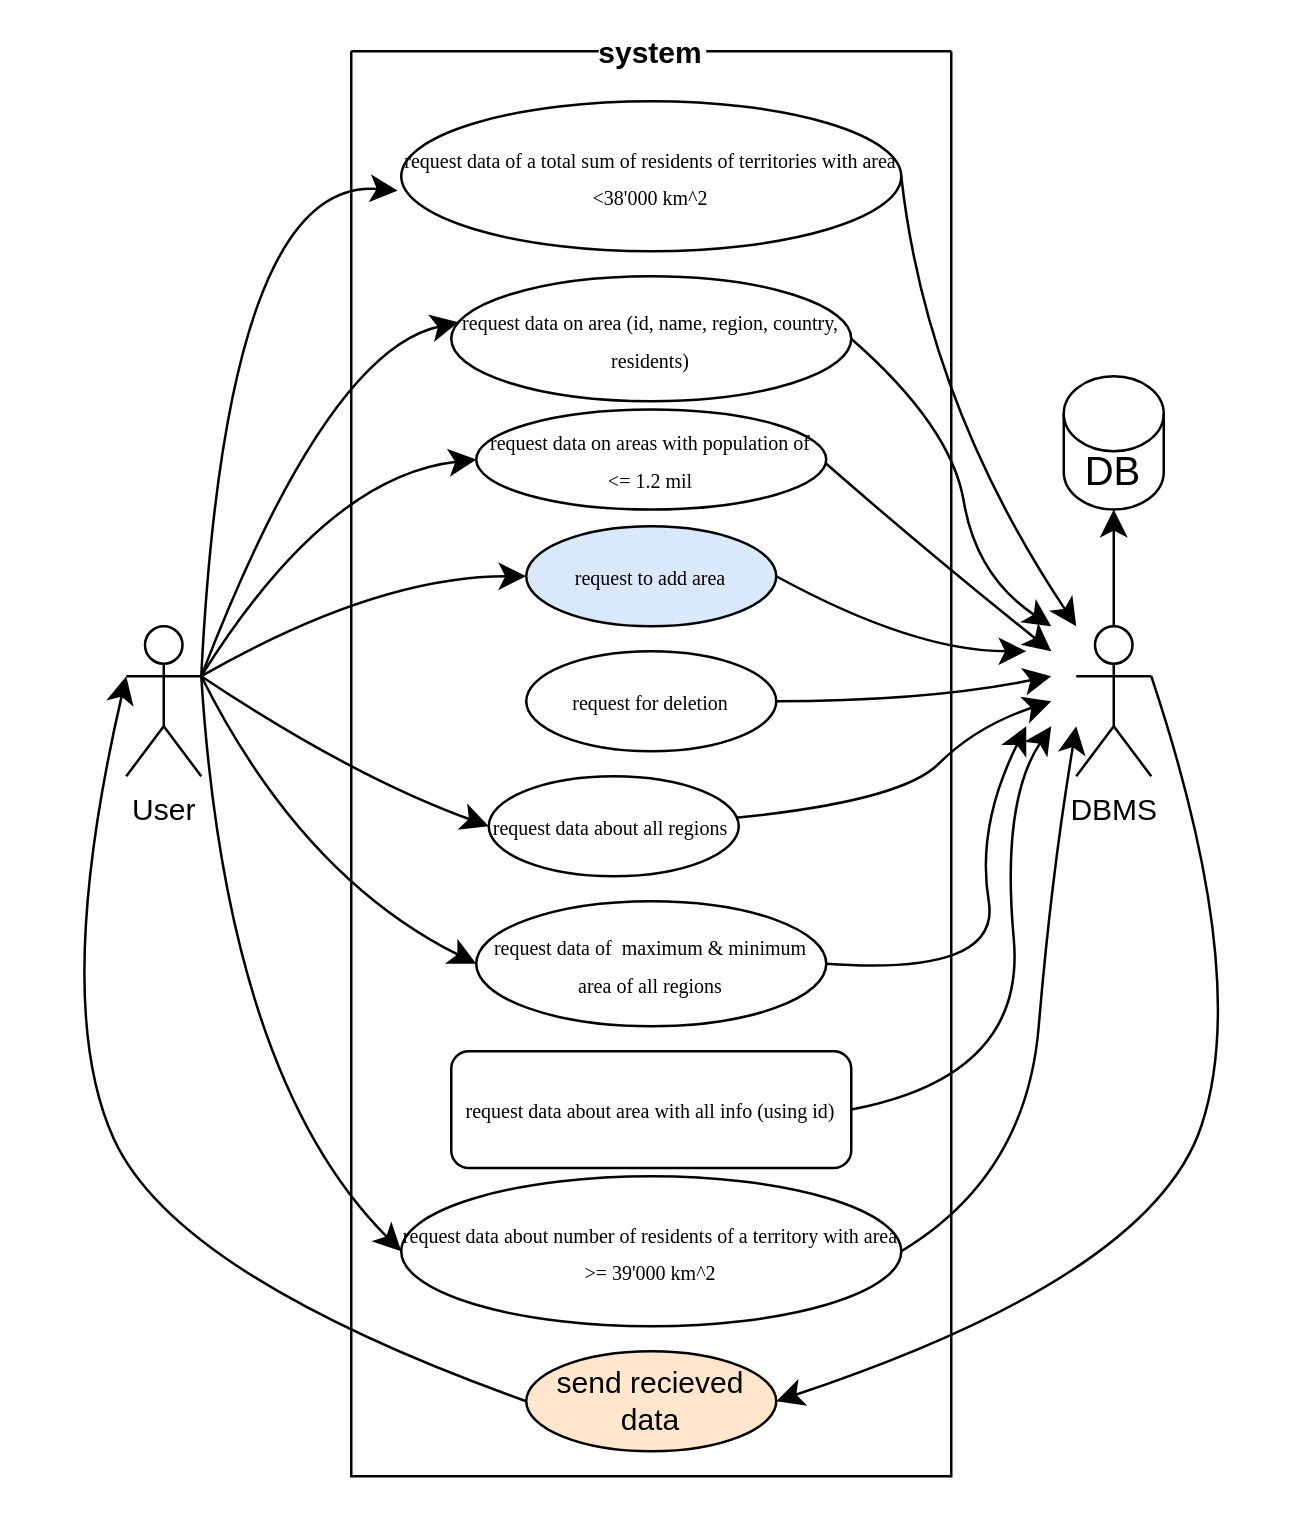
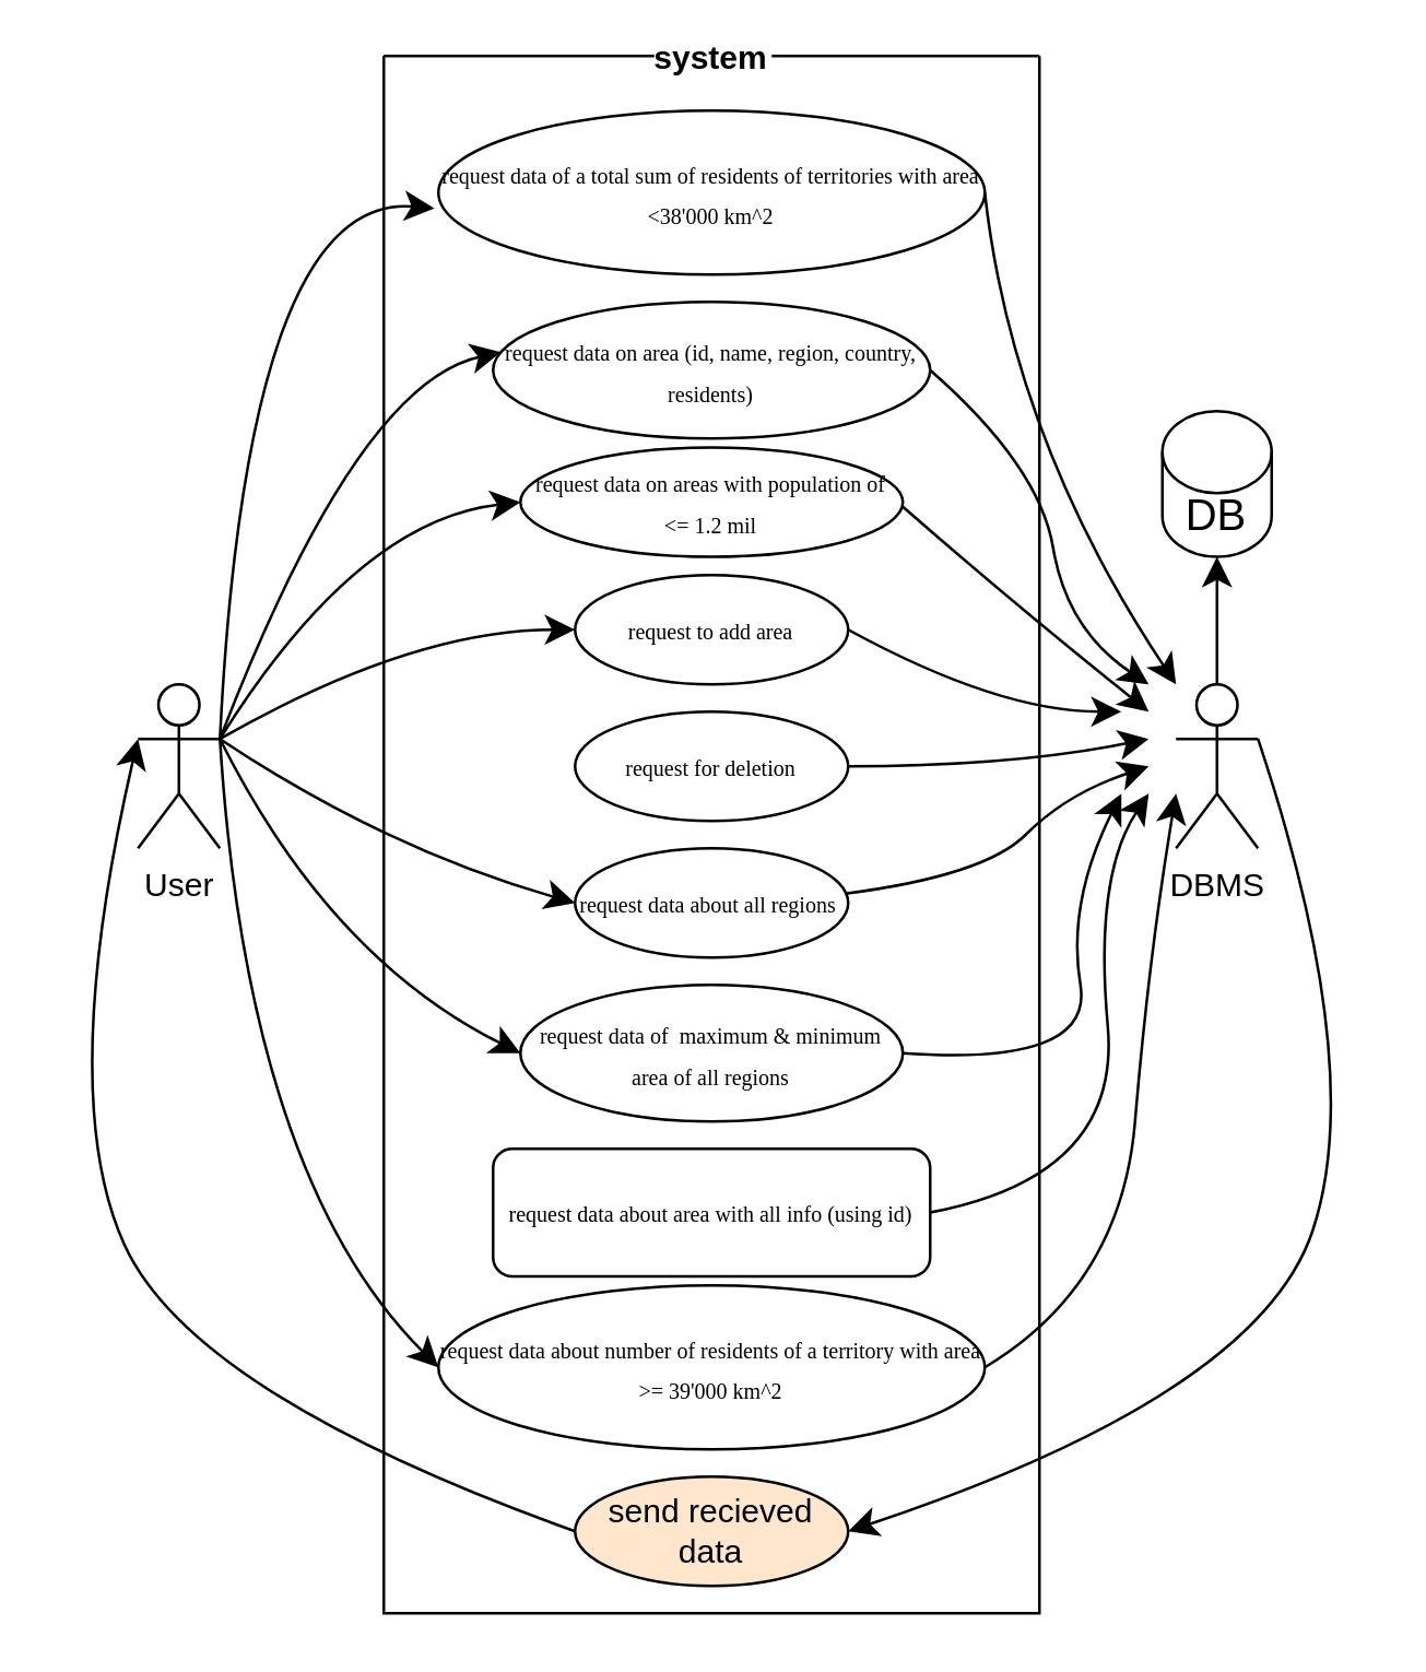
  <mxCell id="0" />
  <mxCell id="1" parent="0" />
  <mxCell id="2" style="edgeStyle=none;curved=1;rounded=0;orthogonalLoop=1;jettySize=auto;html=1;exitX=1;exitY=0.333;exitDx=0;exitDy=0;exitPerimeter=0;fontSize=12;startSize=8;endSize=8;entryX=0;entryY=0.5;entryDx=0;entryDy=0;" edge="1" parent="1" source="7" target="17"><mxGeometry relative="1" as="geometry"><Array as="points"><mxPoint x="130" y="190" /></Array></mxGeometry></mxCell>
  <mxCell id="3" style="edgeStyle=none;curved=1;rounded=0;orthogonalLoop=1;jettySize=auto;html=1;exitX=1;exitY=0.333;exitDx=0;exitDy=0;exitPerimeter=0;entryX=0;entryY=0.5;entryDx=0;entryDy=0;fontSize=12;startSize=8;endSize=8;" edge="1" parent="1" source="7" target="18"><mxGeometry relative="1" as="geometry"><Array as="points"><mxPoint x="150" y="230" /></Array></mxGeometry></mxCell>
  <mxCell id="4" style="edgeStyle=none;curved=1;rounded=0;orthogonalLoop=1;jettySize=auto;html=1;exitX=1;exitY=0.333;exitDx=0;exitDy=0;exitPerimeter=0;entryX=0;entryY=0.5;entryDx=0;entryDy=0;fontSize=12;startSize=8;endSize=8;" edge="1" parent="1" source="7" target="21"><mxGeometry relative="1" as="geometry"><Array as="points"><mxPoint x="140" y="310" /></Array></mxGeometry></mxCell>
  <mxCell id="5" style="edgeStyle=none;curved=1;rounded=0;orthogonalLoop=1;jettySize=auto;html=1;exitX=1;exitY=0.333;exitDx=0;exitDy=0;exitPerimeter=0;entryX=0;entryY=0.5;entryDx=0;entryDy=0;fontSize=12;startSize=8;endSize=8;" edge="1" parent="1" source="7" target="22"><mxGeometry relative="1" as="geometry"><Array as="points"><mxPoint x="120" y="350" /></Array></mxGeometry></mxCell>
  <mxCell id="6" style="edgeStyle=none;curved=1;rounded=0;orthogonalLoop=1;jettySize=auto;html=1;exitX=1;exitY=0.333;exitDx=0;exitDy=0;exitPerimeter=0;entryX=0;entryY=0.5;entryDx=0;entryDy=0;fontSize=12;startSize=8;endSize=8;" edge="1" parent="1" source="7" target="20"><mxGeometry relative="1" as="geometry"><Array as="points"><mxPoint x="90" y="430" /></Array></mxGeometry></mxCell>
  <mxCell id="7" value="User" style="shape=umlActor;verticalLabelPosition=bottom;verticalAlign=top;html=1;outlineConnect=0;" vertex="1" parent="1"><mxGeometry x="50" y="250" width="30" height="60" as="geometry" /></mxCell>
  <mxCell id="8" style="edgeStyle=none;curved=1;rounded=0;orthogonalLoop=1;jettySize=auto;html=1;entryX=0.5;entryY=1;entryDx=0;entryDy=0;fontSize=12;startSize=8;endSize=8;" edge="1" parent="1" source="10" target="12"><mxGeometry relative="1" as="geometry" /></mxCell>
  <mxCell id="9" style="edgeStyle=none;curved=1;rounded=0;orthogonalLoop=1;jettySize=auto;html=1;entryX=1;entryY=0.5;entryDx=0;entryDy=0;fontSize=12;startSize=8;endSize=8;exitX=1;exitY=0.333;exitDx=0;exitDy=0;exitPerimeter=0;" edge="1" parent="1" source="10" target="13"><mxGeometry relative="1" as="geometry"><Array as="points"><mxPoint x="500" y="390" /><mxPoint x="460" y="510" /></Array></mxGeometry></mxCell>
  <mxCell id="10" value="DBMS" style="shape=umlActor;verticalLabelPosition=bottom;verticalAlign=top;html=1;outlineConnect=0;" vertex="1" parent="1"><mxGeometry x="430" y="250" width="30" height="60" as="geometry" /></mxCell>
  <mxCell id="11" value="" style="shape=cylinder3;whiteSpace=wrap;html=1;boundedLbl=1;backgroundOutline=1;size=15;" vertex="1" parent="1"><mxGeometry x="425" y="150" width="40" height="53.33" as="geometry" /></mxCell>
  <mxCell id="12" value="DB" style="text;html=1;align=center;verticalAlign=middle;whiteSpace=wrap;rounded=0;fontSize=16;" vertex="1" parent="1"><mxGeometry x="415" y="173.33" width="60" height="30" as="geometry" /></mxCell>
  <mxCell id="13" value="send recieved data" style="ellipse;whiteSpace=wrap;html=1;align=center;newEdgeStyle={&quot;edgeStyle&quot;:&quot;entityRelationEdgeStyle&quot;,&quot;startArrow&quot;:&quot;none&quot;,&quot;endArrow&quot;:&quot;none&quot;,&quot;segment&quot;:10,&quot;curved&quot;:1,&quot;sourcePerimeterSpacing&quot;:0,&quot;targetPerimeterSpacing&quot;:0};treeFolding=1;treeMoving=1;fillColor=#ffe6cc;" vertex="1" parent="1"><mxGeometry x="210" y="540" width="100" height="40" as="geometry" /></mxCell>
  <mxCell id="14" style="edgeStyle=none;curved=1;rounded=0;orthogonalLoop=1;jettySize=auto;html=1;fontSize=12;startSize=8;endSize=8;exitX=0;exitY=0.5;exitDx=0;exitDy=0;entryX=0;entryY=0.333;entryDx=0;entryDy=0;entryPerimeter=0;" edge="1" parent="1" source="13" target="7"><mxGeometry relative="1" as="geometry"><mxPoint x="189" y="240" as="sourcePoint" /><mxPoint x="60" y="440" as="targetPoint" /><Array as="points"><mxPoint x="70" y="510" /><mxPoint y="400" x="20" /></Array></mxGeometry></mxCell>
  <mxCell id="15" value="&lt;span style=&quot;font-family: Verdana; font-size: 8px;&quot;&gt;request data on area (id, name, region, country, residents)&lt;/span&gt;" style="ellipse;whiteSpace=wrap;html=1;align=center;newEdgeStyle={&quot;edgeStyle&quot;:&quot;entityRelationEdgeStyle&quot;,&quot;startArrow&quot;:&quot;none&quot;,&quot;endArrow&quot;:&quot;none&quot;,&quot;segment&quot;:10,&quot;curved&quot;:1,&quot;sourcePerimeterSpacing&quot;:0,&quot;targetPerimeterSpacing&quot;:0};treeFolding=1;treeMoving=1;" vertex="1" parent="1"><mxGeometry x="180" y="110" width="160" height="50" as="geometry" /></mxCell>
  <mxCell id="16" value="&lt;span style=&quot;font-family: Verdana; font-size: 8px;&quot;&gt;request for deletion&lt;/span&gt;" style="ellipse;whiteSpace=wrap;html=1;align=center;newEdgeStyle={&quot;edgeStyle&quot;:&quot;entityRelationEdgeStyle&quot;,&quot;startArrow&quot;:&quot;none&quot;,&quot;endArrow&quot;:&quot;none&quot;,&quot;segment&quot;:10,&quot;curved&quot;:1,&quot;sourcePerimeterSpacing&quot;:0,&quot;targetPerimeterSpacing&quot;:0};treeFolding=1;treeMoving=1;" vertex="1" parent="1"><mxGeometry x="210" y="260" width="100" height="40" as="geometry" /></mxCell>
  <mxCell id="17" value="&lt;span style=&quot;font-family: Verdana; font-size: 8px;&quot;&gt;request data on areas with population of &amp;lt;= 1.2 mil&lt;/span&gt;" style="ellipse;whiteSpace=wrap;html=1;align=center;newEdgeStyle={&quot;edgeStyle&quot;:&quot;entityRelationEdgeStyle&quot;,&quot;startArrow&quot;:&quot;none&quot;,&quot;endArrow&quot;:&quot;none&quot;,&quot;segment&quot;:10,&quot;curved&quot;:1,&quot;sourcePerimeterSpacing&quot;:0,&quot;targetPerimeterSpacing&quot;:0};treeFolding=1;treeMoving=1;" vertex="1" parent="1"><mxGeometry x="190" y="163.33" width="140" height="40" as="geometry" /></mxCell>
- <mxCell id="18" value="&lt;span style=&quot;font-family: Verdana; font-size: 8px;&quot;&gt;request to add area&lt;/span&gt;" style="ellipse;whiteSpace=wrap;html=1;align=center;newEdgeStyle={&quot;edgeStyle&quot;:&quot;entityRelationEdgeStyle&quot;,&quot;startArrow&quot;:&quot;none&quot;,&quot;endArrow&quot;:&quot;none&quot;,&quot;segment&quot;:10,&quot;curved&quot;:1,&quot;sourcePerimeterSpacing&quot;:0,&quot;targetPerimeterSpacing&quot;:0};treeFolding=1;treeMoving=1;fillColor=#dae8fc;" vertex="1" parent="1"><mxGeometry x="210" y="210" width="100" height="40" as="geometry" /></mxCell>
+ <mxCell id="18" value="&lt;span style=&quot;font-family: Verdana; font-size: 8px;&quot;&gt;request to add area&lt;/span&gt;" style="ellipse;whiteSpace=wrap;html=1;align=center;newEdgeStyle={&quot;edgeStyle&quot;:&quot;entityRelationEdgeStyle&quot;,&quot;startArrow&quot;:&quot;none&quot;,&quot;endArrow&quot;:&quot;none&quot;,&quot;segment&quot;:10,&quot;curved&quot;:1,&quot;sourcePerimeterSpacing&quot;:0,&quot;targetPerimeterSpacing&quot;:0};treeFolding=1;treeMoving=1;" vertex="1" parent="1"><mxGeometry x="210" y="210" width="100" height="40" as="geometry" /></mxCell>
  <mxCell id="19" value="&lt;span style=&quot;font-family: Verdana; font-size: 8px;&quot;&gt;request data of a total sum of residents&amp;nbsp;of territories with area &amp;lt;38'000 km^2&lt;/span&gt;" style="ellipse;whiteSpace=wrap;html=1;align=center;newEdgeStyle={&quot;edgeStyle&quot;:&quot;entityRelationEdgeStyle&quot;,&quot;startArrow&quot;:&quot;none&quot;,&quot;endArrow&quot;:&quot;none&quot;,&quot;segment&quot;:10,&quot;curved&quot;:1,&quot;sourcePerimeterSpacing&quot;:0,&quot;targetPerimeterSpacing&quot;:0};treeFolding=1;treeMoving=1;" vertex="1" parent="1"><mxGeometry x="160" y="40" width="200" height="60" as="geometry" /></mxCell>
  <mxCell id="20" value="&lt;span style=&quot;font-family: Verdana; font-size: 8px;&quot;&gt;request data about number of residents&amp;nbsp;of a territory with area &amp;gt;= 39'000 km^2&lt;/span&gt;" style="ellipse;whiteSpace=wrap;html=1;align=center;newEdgeStyle={&quot;edgeStyle&quot;:&quot;entityRelationEdgeStyle&quot;,&quot;startArrow&quot;:&quot;none&quot;,&quot;endArrow&quot;:&quot;none&quot;,&quot;segment&quot;:10,&quot;curved&quot;:1,&quot;sourcePerimeterSpacing&quot;:0,&quot;targetPerimeterSpacing&quot;:0};treeFolding=1;treeMoving=1;" vertex="1" parent="1"><mxGeometry x="160" y="470" width="200" height="60" as="geometry" /></mxCell>
- <mxCell id="21" value="&lt;span style=&quot;font-family: Verdana; font-size: 8px;&quot;&gt;request data about all regions&amp;nbsp;&lt;/span&gt;" style="ellipse;whiteSpace=wrap;html=1;align=center;newEdgeStyle={&quot;edgeStyle&quot;:&quot;entityRelationEdgeStyle&quot;,&quot;startArrow&quot;:&quot;none&quot;,&quot;endArrow&quot;:&quot;none&quot;,&quot;segment&quot;:10,&quot;curved&quot;:1,&quot;sourcePerimeterSpacing&quot;:0,&quot;targetPerimeterSpacing&quot;:0};treeFolding=1;treeMoving=1;" vertex="1" parent="1"><mxGeometry x="195" y="310" width="100" height="40" as="geometry" /></mxCell>
+ <mxCell id="21" value="&lt;span style=&quot;font-family: Verdana; font-size: 8px;&quot;&gt;request data about all regions&amp;nbsp;&lt;/span&gt;" style="ellipse;whiteSpace=wrap;html=1;align=center;newEdgeStyle={&quot;edgeStyle&quot;:&quot;entityRelationEdgeStyle&quot;,&quot;startArrow&quot;:&quot;none&quot;,&quot;endArrow&quot;:&quot;none&quot;,&quot;segment&quot;:10,&quot;curved&quot;:1,&quot;sourcePerimeterSpacing&quot;:0,&quot;targetPerimeterSpacing&quot;:0};treeFolding=1;treeMoving=1;" vertex="1" parent="1"><mxGeometry x="210" y="310" width="100" height="40" as="geometry" /></mxCell>
  <mxCell id="22" value="&lt;span style=&quot;font-family: Verdana; font-size: 8px;&quot;&gt;request data of&amp;nbsp; maximum &amp;amp; minimum area of all regions&lt;/span&gt;" style="ellipse;whiteSpace=wrap;html=1;align=center;newEdgeStyle={&quot;edgeStyle&quot;:&quot;entityRelationEdgeStyle&quot;,&quot;startArrow&quot;:&quot;none&quot;,&quot;endArrow&quot;:&quot;none&quot;,&quot;segment&quot;:10,&quot;curved&quot;:1,&quot;sourcePerimeterSpacing&quot;:0,&quot;targetPerimeterSpacing&quot;:0};treeFolding=1;treeMoving=1;" vertex="1" parent="1"><mxGeometry x="190" y="360" width="140" height="50" as="geometry" /></mxCell>
  <mxCell id="23" value="&lt;span style=&quot;font-family: Verdana; font-size: 8px;&quot;&gt;request data about area with all info (using id)&lt;/span&gt;" style="whiteSpace=wrap;html=1;align=center;newEdgeStyle={&quot;edgeStyle&quot;:&quot;entityRelationEdgeStyle&quot;,&quot;startArrow&quot;:&quot;none&quot;,&quot;endArrow&quot;:&quot;none&quot;,&quot;segment&quot;:10,&quot;curved&quot;:1,&quot;sourcePerimeterSpacing&quot;:0,&quot;targetPerimeterSpacing&quot;:0};treeFolding=1;treeMoving=1;rounded=1;" vertex="1" parent="1"><mxGeometry x="180" y="420" width="160" height="46.67" as="geometry" /></mxCell>
  <mxCell id="24" value="system" style="swimlane;startSize=0;labelBackgroundColor=default;" vertex="1" parent="1"><mxGeometry x="140" y="20" width="240" height="570" as="geometry" /></mxCell>
  <mxCell id="25" style="edgeStyle=none;curved=1;rounded=0;orthogonalLoop=1;jettySize=auto;html=1;exitX=1;exitY=0.5;exitDx=0;exitDy=0;fontSize=12;startSize=8;endSize=8;" edge="1" parent="24"><mxGeometry relative="1" as="geometry"><mxPoint x="190" y="165" as="sourcePoint" /><mxPoint x="280" y="240" as="targetPoint" /><Array as="points"><mxPoint x="230" y="200" /></Array></mxGeometry></mxCell>
  <mxCell id="26" style="edgeStyle=none;curved=1;rounded=0;orthogonalLoop=1;jettySize=auto;html=1;exitX=1;exitY=0.5;exitDx=0;exitDy=0;fontSize=12;startSize=8;endSize=8;" edge="1" parent="24" source="18"><mxGeometry relative="1" as="geometry"><mxPoint x="185" y="205" as="sourcePoint" /><mxPoint x="270" y="240" as="targetPoint" /><Array as="points"><mxPoint x="225" y="240" /></Array></mxGeometry></mxCell>
  <mxCell id="27" style="edgeStyle=none;curved=1;rounded=0;orthogonalLoop=1;jettySize=auto;html=1;exitX=1;exitY=0.5;exitDx=0;exitDy=0;fontSize=12;startSize=8;endSize=8;" edge="1" parent="24" source="16"><mxGeometry relative="1" as="geometry"><mxPoint x="190" y="250" as="sourcePoint" /><mxPoint x="280" y="250" as="targetPoint" /><Array as="points"><mxPoint x="230" y="260" /></Array></mxGeometry></mxCell>
  <mxCell id="28" style="edgeStyle=none;curved=1;rounded=0;orthogonalLoop=1;jettySize=auto;html=1;exitX=1;exitY=0.333;exitDx=0;exitDy=0;exitPerimeter=0;entryX=-0.007;entryY=0.596;entryDx=0;entryDy=0;entryPerimeter=0;fontSize=12;startSize=8;endSize=8;" edge="1" parent="1" source="7" target="19"><mxGeometry relative="1" as="geometry"><Array as="points"><mxPoint x="90" y="70" /></Array></mxGeometry></mxCell>
  <mxCell id="29" style="edgeStyle=none;curved=1;rounded=0;orthogonalLoop=1;jettySize=auto;html=1;entryX=0.018;entryY=0.368;entryDx=0;entryDy=0;entryPerimeter=0;fontSize=12;startSize=8;endSize=8;" edge="1" parent="1" target="15"><mxGeometry relative="1" as="geometry"><mxPoint x="80" y="270" as="sourcePoint" /><Array as="points"><mxPoint x="130" y="140" /></Array></mxGeometry></mxCell>
  <mxCell id="30" style="edgeStyle=none;curved=1;rounded=0;orthogonalLoop=1;jettySize=auto;html=1;exitX=1;exitY=0.5;exitDx=0;exitDy=0;fontSize=12;startSize=8;endSize=8;" edge="1" parent="1" source="19"><mxGeometry relative="1" as="geometry"><mxPoint x="490" y="235" as="sourcePoint" /><mxPoint x="430" y="250" as="targetPoint" /><Array as="points"><mxPoint x="370" y="160" /></Array></mxGeometry></mxCell>
  <mxCell id="31" style="edgeStyle=none;curved=1;rounded=0;orthogonalLoop=1;jettySize=auto;html=1;exitX=1;exitY=0.5;exitDx=0;exitDy=0;fontSize=12;startSize=8;endSize=8;" edge="1" parent="1" source="15"><mxGeometry relative="1" as="geometry"><mxPoint x="370" y="80" as="sourcePoint" /><mxPoint x="420" y="250" as="targetPoint" /><Array as="points"><mxPoint x="380" y="170" /><mxPoint x="390" y="230" /></Array></mxGeometry></mxCell>
  <mxCell id="32" style="edgeStyle=none;curved=1;rounded=0;orthogonalLoop=1;jettySize=auto;html=1;exitX=1;exitY=0.5;exitDx=0;exitDy=0;fontSize=12;startSize=8;endSize=8;fontStyle=1" edge="1" parent="1" source="20"><mxGeometry relative="1" as="geometry"><mxPoint x="320" y="290" as="sourcePoint" /><mxPoint x="430" y="290" as="targetPoint" /><Array as="points"><mxPoint x="410" y="470" /><mxPoint x="420" y="350" /></Array></mxGeometry></mxCell>
  <mxCell id="33" style="edgeStyle=none;curved=1;rounded=0;orthogonalLoop=1;jettySize=auto;html=1;exitX=1;exitY=0.5;exitDx=0;exitDy=0;fontSize=12;startSize=8;endSize=8;" edge="1" parent="1" source="23"><mxGeometry relative="1" as="geometry"><mxPoint x="340" y="440" as="sourcePoint" /><mxPoint x="420" y="290" as="targetPoint" /><Array as="points"><mxPoint x="410" y="430" /><mxPoint x="400" y="320" /></Array></mxGeometry></mxCell>
  <mxCell id="34" style="edgeStyle=none;curved=1;rounded=0;orthogonalLoop=1;jettySize=auto;html=1;exitX=1;exitY=0.5;exitDx=0;exitDy=0;fontSize=12;startSize=8;endSize=8;" edge="1" parent="1" source="22"><mxGeometry relative="1" as="geometry"><mxPoint x="380" y="520" as="sourcePoint" /><mxPoint x="410" y="290" as="targetPoint" /><Array as="points"><mxPoint x="400" y="390" /><mxPoint x="390" y="330" /></Array></mxGeometry></mxCell>
  <mxCell id="35" style="edgeStyle=none;curved=1;rounded=0;orthogonalLoop=1;jettySize=auto;html=1;exitX=0.989;exitY=0.415;exitDx=0;exitDy=0;fontSize=12;startSize=8;endSize=8;exitPerimeter=0;" edge="1" parent="1" source="21"><mxGeometry relative="1" as="geometry"><mxPoint x="390" y="530" as="sourcePoint" /><mxPoint x="420" y="280" as="targetPoint" /><Array as="points"><mxPoint x="360" y="320" /><mxPoint x="390" y="290" /></Array></mxGeometry></mxCell>
